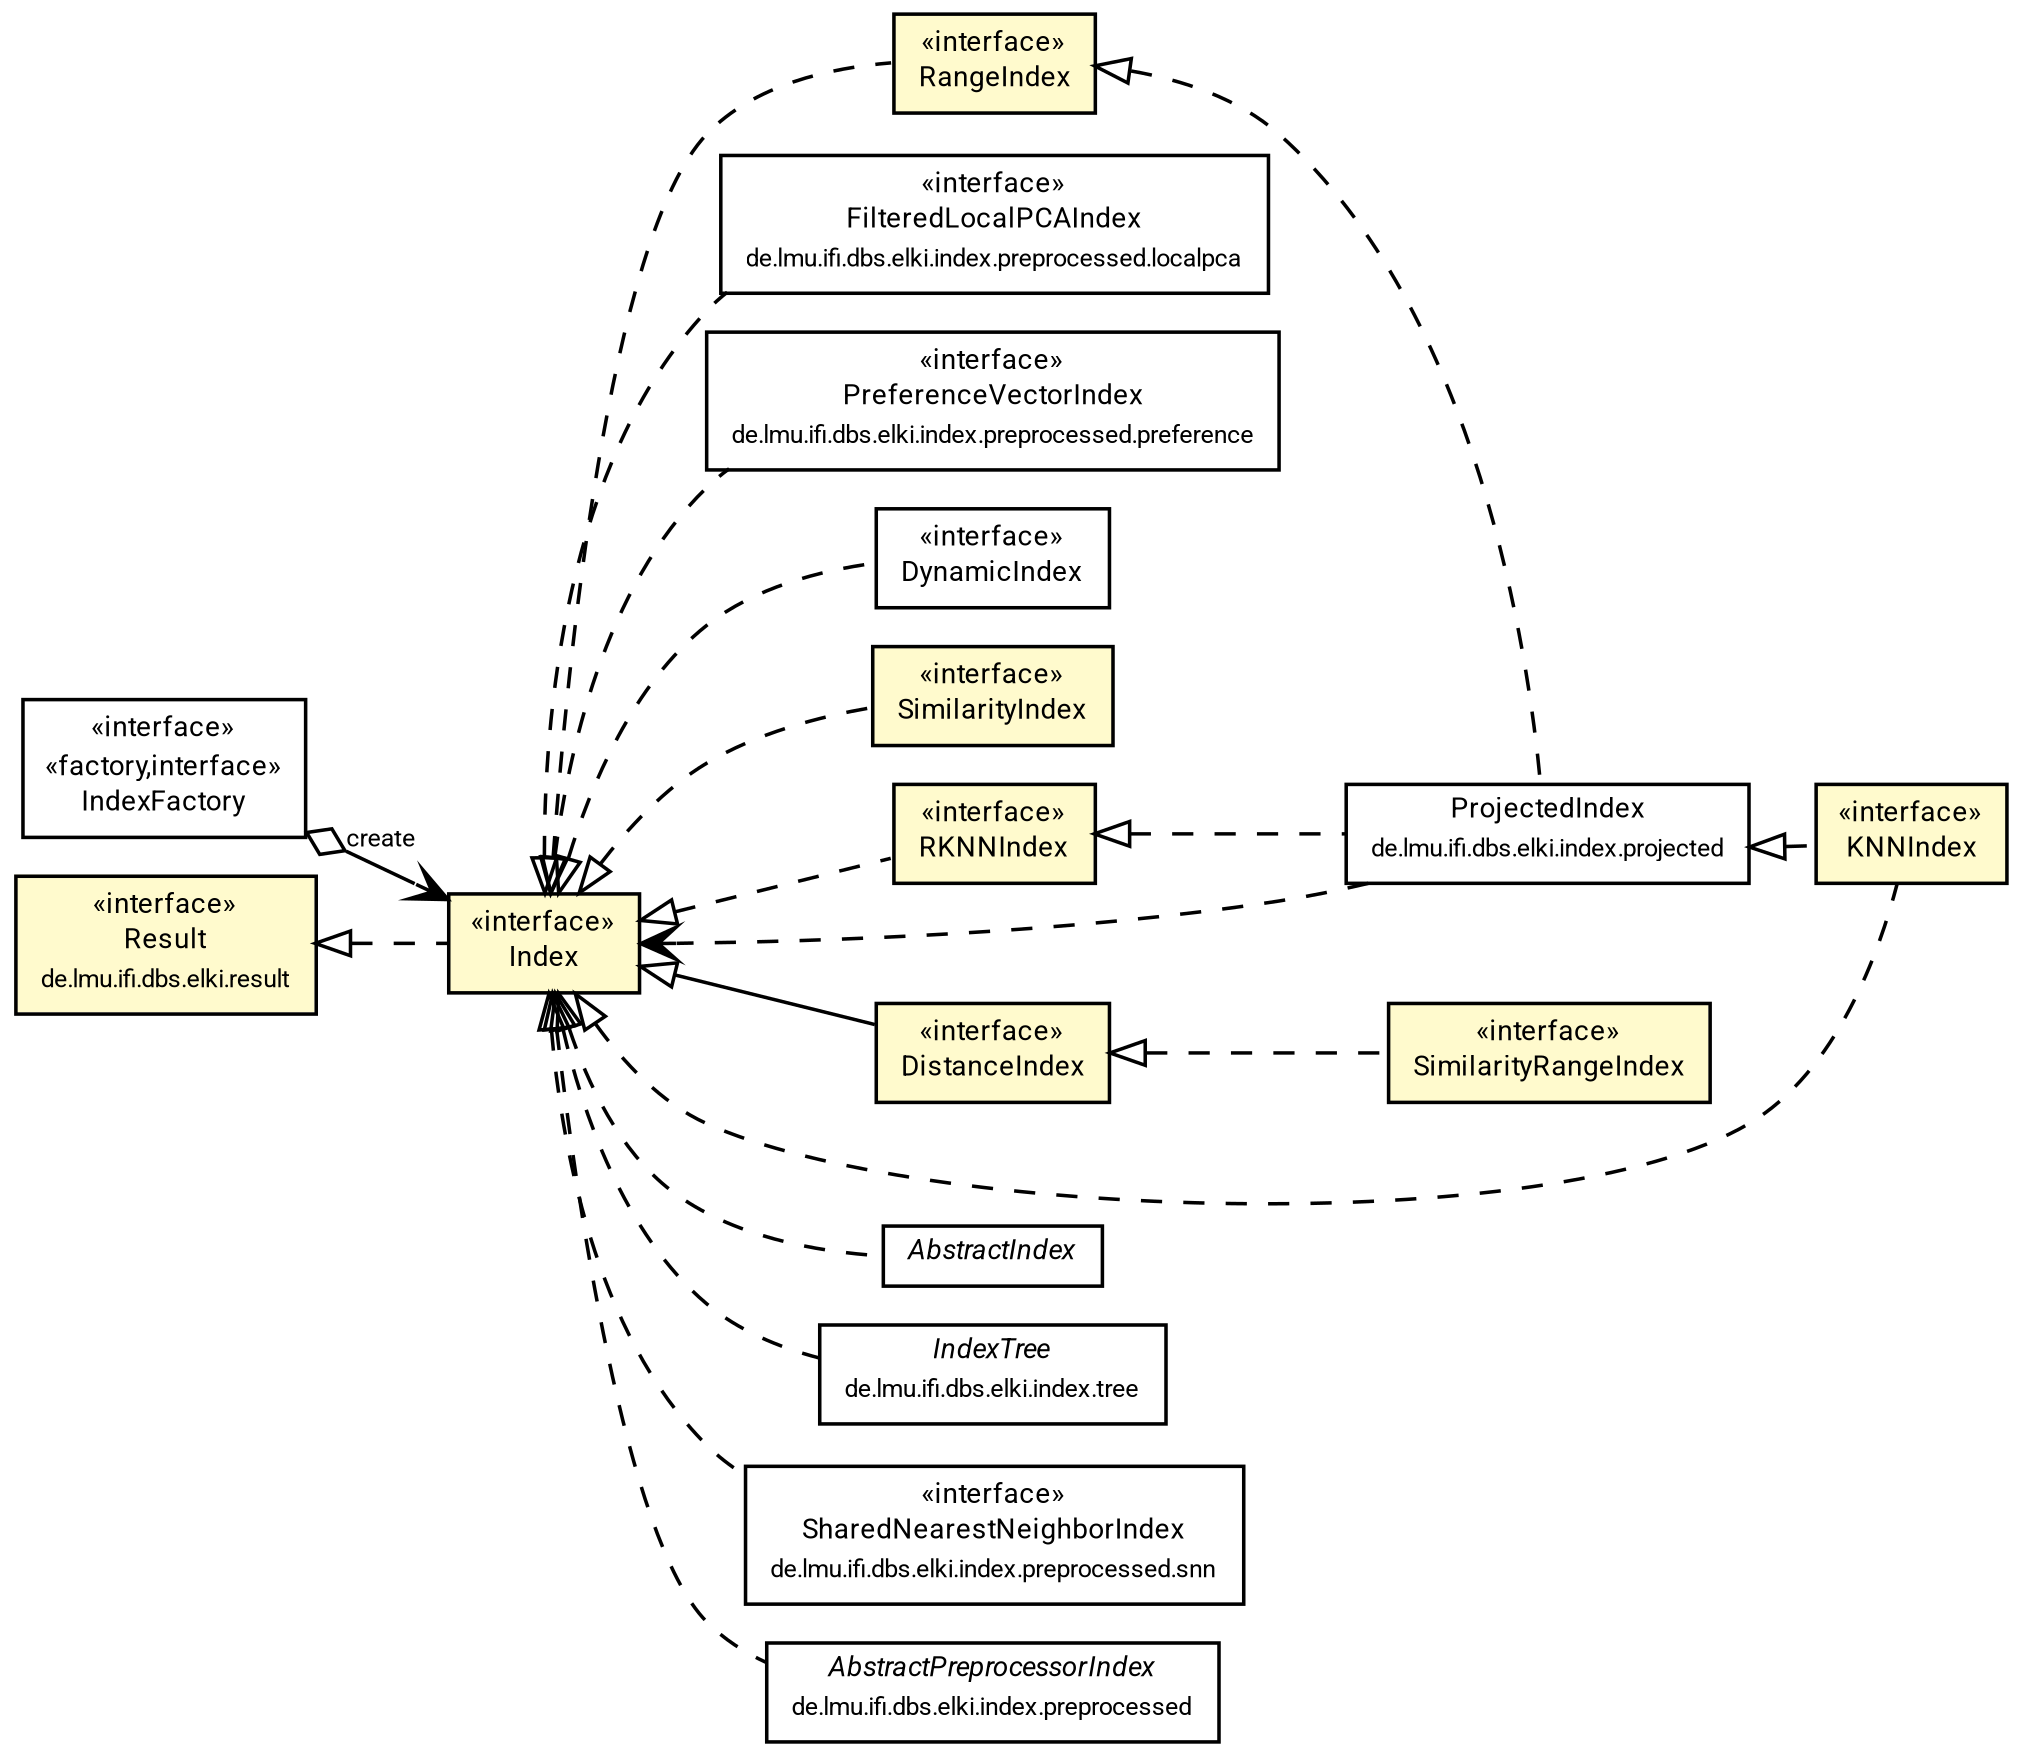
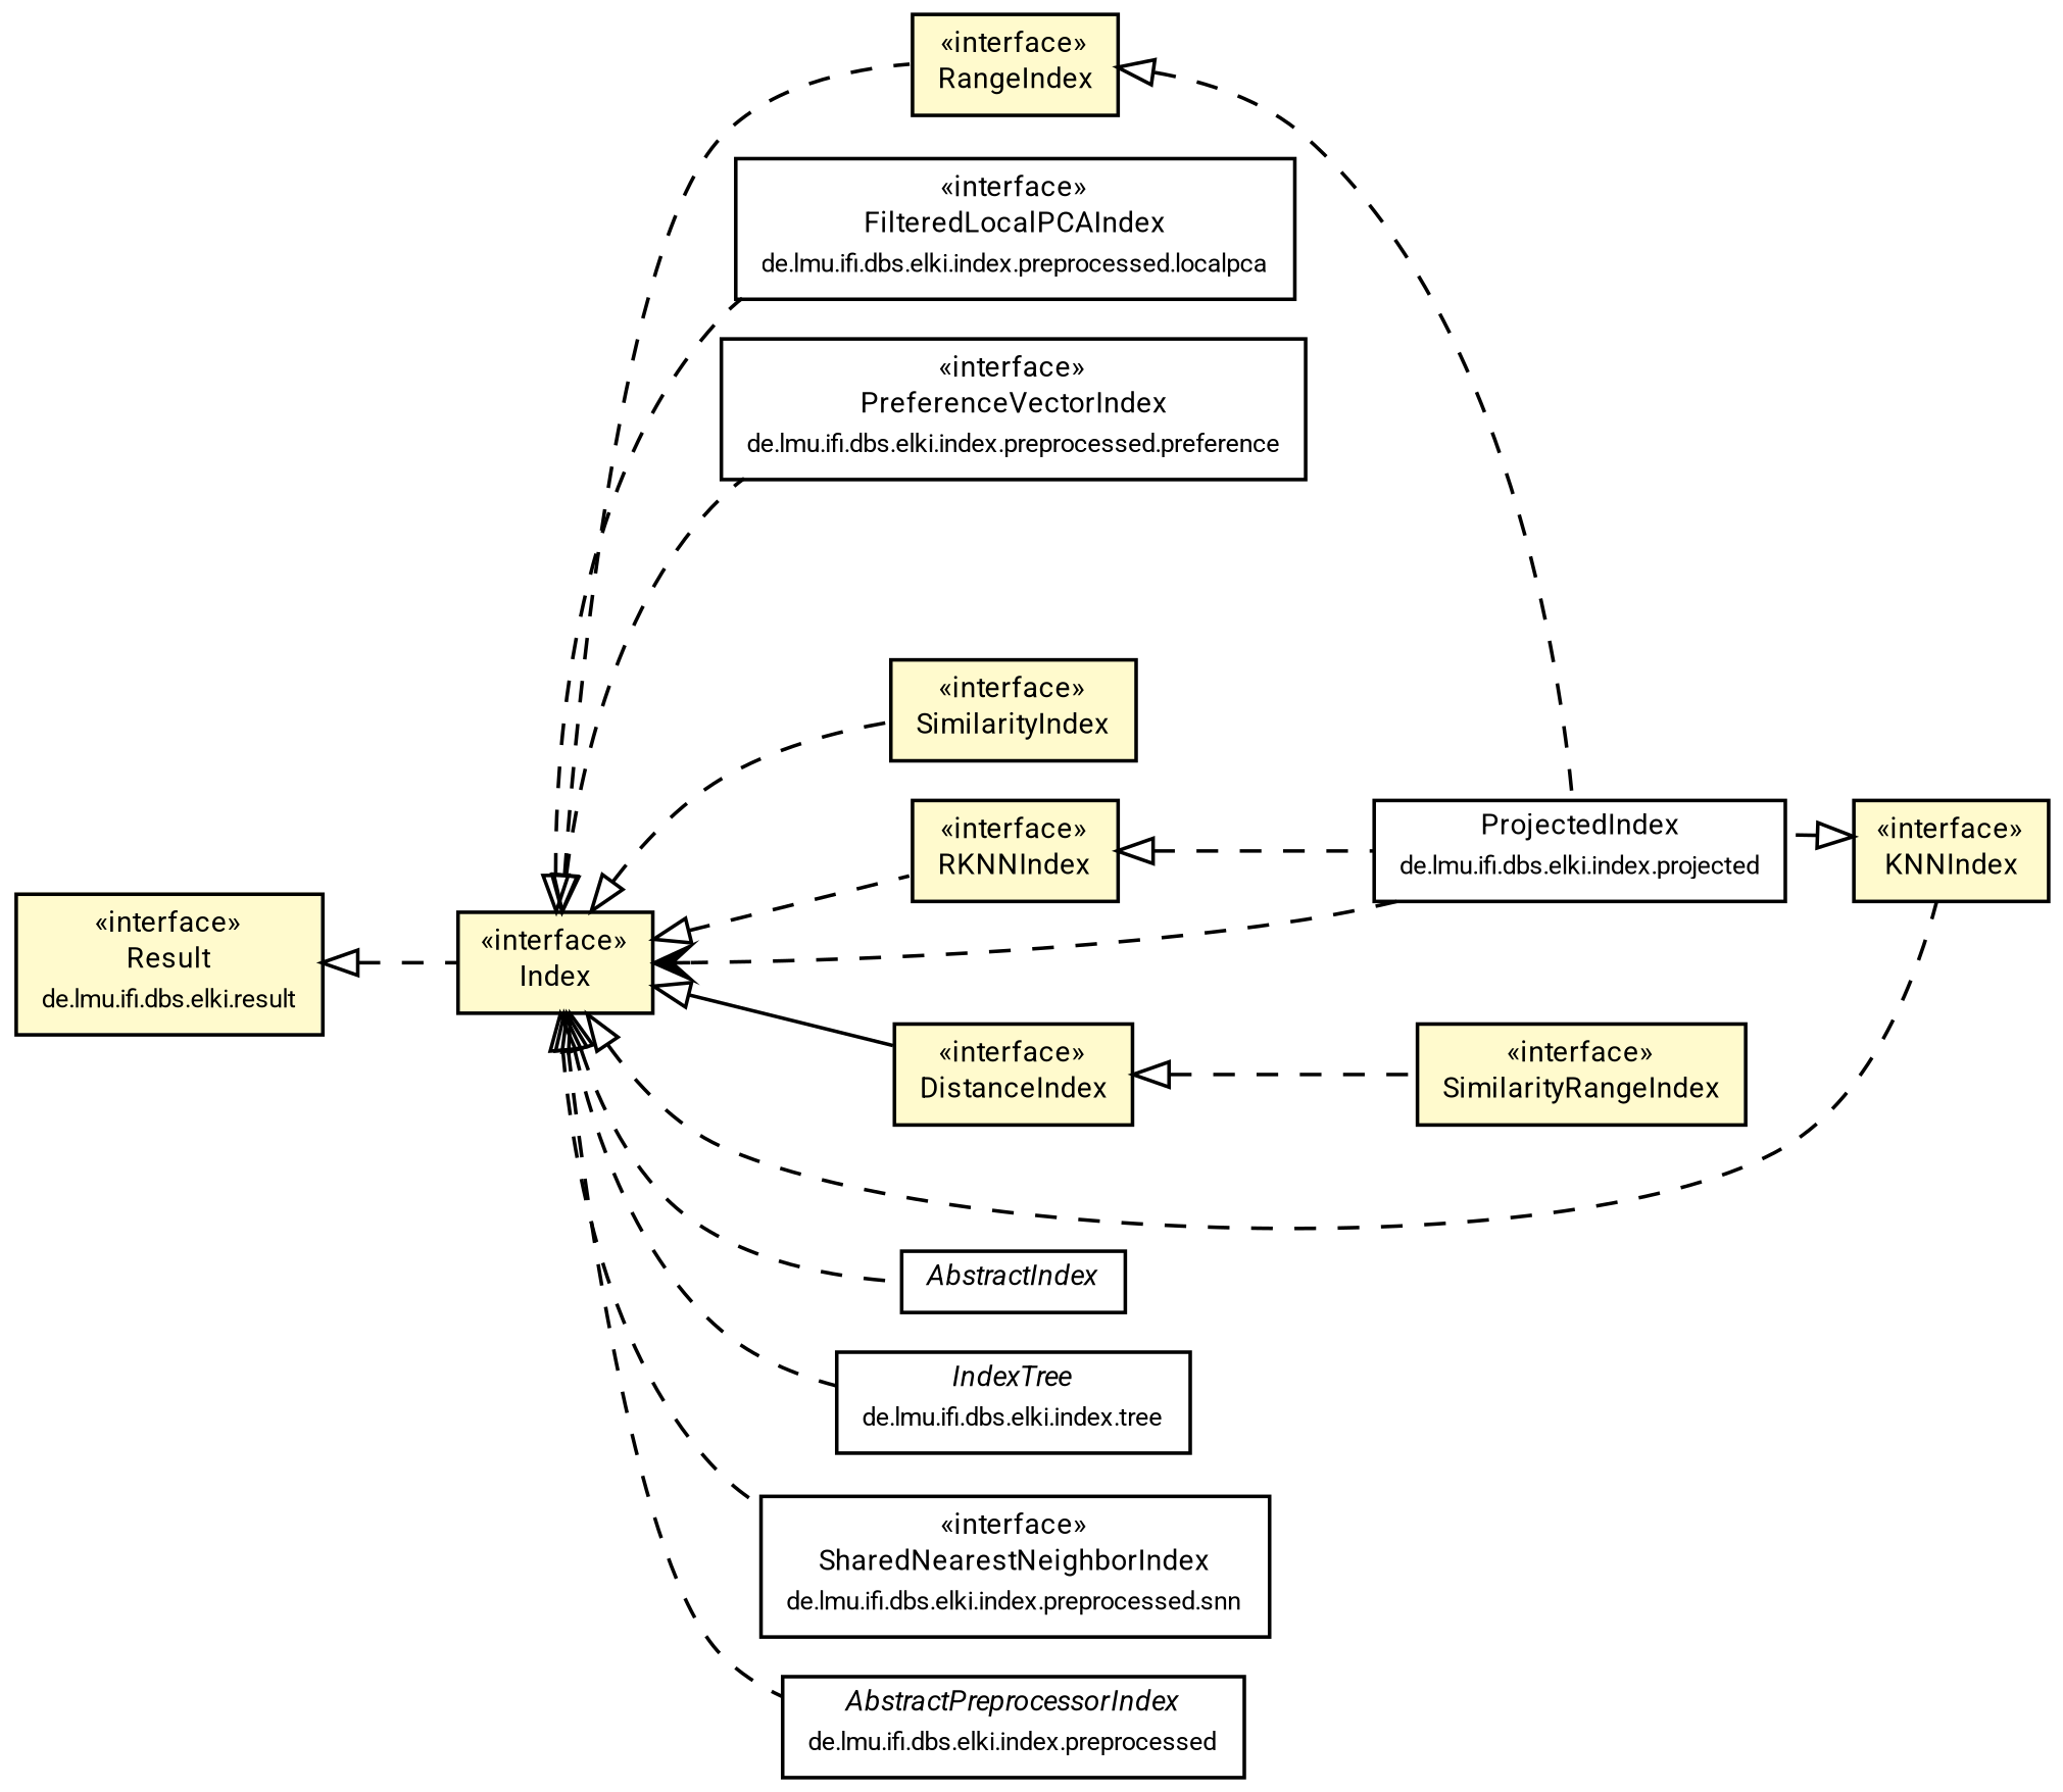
  digraph {
    nodesep=0.15
    rankdir=LR
    ranksep=0.25
    node [fontcolor=black fontname=Roboto fontsize=8 margin=0 shape=plaintext]
    edge [arrowtail=empty color=black dir=back fontname=Roboto fontsize=7 labelfontname=Roboto labelfontsize=7 style=dashed weight=9]
    n1 [height=0 label=<<table title="de.lmu.ifi.dbs.elki.index.preprocessed.localpca.FilteredLocalPCAIndex" border="0" cellborder="1" cellspacing="0" cellpadding="2" href="preprocessed/localpca/FilteredLocalPCAIndex.html" target="_parent"> 		<tr><td><table border="0" cellspacing="0" cellpadding="1"> 		<tr><td align="center" balign="center"> &#171;interface&#187; </td></tr> 		<tr><td align="center" balign="center"> <font face="Roboto">FilteredLocalPCAIndex</font> </td></tr> 		<tr><td align="center" balign="center"> <font face="Roboto" point-size="7.0">de.lmu.ifi.dbs.elki.index.preprocessed.localpca</font> </td></tr> 		</table></td></tr> 		</table>> width=0]
    n2 [height=0 label=<<table title="de.lmu.ifi.dbs.elki.index.preprocessed.preference.PreferenceVectorIndex" border="0" cellborder="1" cellspacing="0" cellpadding="2" href="preprocessed/preference/PreferenceVectorIndex.html" target="_parent"> 		<tr><td><table border="0" cellspacing="0" cellpadding="1"> 		<tr><td align="center" balign="center"> &#171;interface&#187; </td></tr> 		<tr><td align="center" balign="center"> <font face="Roboto">PreferenceVectorIndex</font> </td></tr> 		<tr><td align="center" balign="center"> <font face="Roboto" point-size="7.0">de.lmu.ifi.dbs.elki.index.preprocessed.preference</font> </td></tr> 		</table></td></tr> 		</table>> width=0]
    n3 [height=0 label=<<table title="de.lmu.ifi.dbs.elki.index.SimilarityRangeIndex" border="0" cellborder="1" cellspacing="0" cellpadding="2" bgcolor="LemonChiffon" href="SimilarityRangeIndex.html" target="_parent"> 		<tr><td><table border="0" cellspacing="0" cellpadding="1"> 		<tr><td align="center" balign="center"> &#171;interface&#187; </td></tr> 		<tr><td align="center" balign="center"> <font face="Roboto">SimilarityRangeIndex</font> </td></tr> 		</table></td></tr> 		</table>> width=0]
-   n4 [height=0 label=<<table title="de.lmu.ifi.dbs.elki.index.DynamicIndex" border="0" cellborder="1" cellspacing="0" cellpadding="2" href="DynamicIndex.html" target="_parent"> 		<tr><td><table border="0" cellspacing="0" cellpadding="1"> 		<tr><td align="center" balign="center"> &#171;interface&#187; </td></tr> 		<tr><td align="center" balign="center"> <font face="Roboto">DynamicIndex</font> </td></tr> 		</table></td></tr> 		</table>> width=0]
    n5 [height=0 label=<<table title="de.lmu.ifi.dbs.elki.index.SimilarityIndex" border="0" cellborder="1" cellspacing="0" cellpadding="2" bgcolor="LemonChiffon" href="SimilarityIndex.html" target="_parent"> 		<tr><td><table border="0" cellspacing="0" cellpadding="1"> 		<tr><td align="center" balign="center"> &#171;interface&#187; </td></tr> 		<tr><td align="center" balign="center"> <font face="Roboto">SimilarityIndex</font> </td></tr> 		</table></td></tr> 		</table>> width=0]
    n6 [height=0 label=<<table title="de.lmu.ifi.dbs.elki.index.RangeIndex" border="0" cellborder="1" cellspacing="0" cellpadding="2" bgcolor="LemonChiffon" href="RangeIndex.html" target="_parent"> 		<tr><td><table border="0" cellspacing="0" cellpadding="1"> 		<tr><td align="center" balign="center"> &#171;interface&#187; </td></tr> 		<tr><td align="center" balign="center"> <font face="Roboto">RangeIndex</font> </td></tr> 		</table></td></tr> 		</table>> width=0]
    n7 [height=0 label=<<table title="de.lmu.ifi.dbs.elki.index.projected.ProjectedIndex" border="0" cellborder="1" cellspacing="0" cellpadding="2" href="projected/ProjectedIndex.html" target="_parent"> 		<tr><td><table border="0" cellspacing="0" cellpadding="1"> 		<tr><td align="center" balign="center"> <font face="Roboto">ProjectedIndex</font> </td></tr> 		<tr><td align="center" balign="center"> <font face="Roboto" point-size="7.0">de.lmu.ifi.dbs.elki.index.projected</font> </td></tr> 		</table></td></tr> 		</table>> width=0]
    n8 [height=0 label=<<table title="de.lmu.ifi.dbs.elki.index.Index" border="0" cellborder="1" cellspacing="0" cellpadding="2" bgcolor="lemonChiffon" href="Index.html" target="_parent"> 		<tr><td><table border="0" cellspacing="0" cellpadding="1"> 		<tr><td align="center" balign="center"> &#171;interface&#187; </td></tr> 		<tr><td align="center" balign="center"> <font face="Roboto">Index</font> </td></tr> 		</table></td></tr> 		</table>> width=0]
    n9 [height=0 label=<<table title="de.lmu.ifi.dbs.elki.index.DistanceIndex" border="0" cellborder="1" cellspacing="0" cellpadding="2" bgcolor="LemonChiffon" href="DistanceIndex.html" target="_parent"> 		<tr><td><table border="0" cellspacing="0" cellpadding="1"> 		<tr><td align="center" balign="center"> &#171;interface&#187; </td></tr> 		<tr><td align="center" balign="center"> <font face="Roboto">DistanceIndex</font> </td></tr> 		</table></td></tr> 		</table>> width=0]
    n10 [height=0 label=<<table title="de.lmu.ifi.dbs.elki.index.KNNIndex" border="0" cellborder="1" cellspacing="0" cellpadding="2" bgcolor="LemonChiffon" href="KNNIndex.html" target="_parent"> 		<tr><td><table border="0" cellspacing="0" cellpadding="1"> 		<tr><td align="center" balign="center"> &#171;interface&#187; </td></tr> 		<tr><td align="center" balign="center"> <font face="Roboto">KNNIndex</font> </td></tr> 		</table></td></tr> 		</table>> width=0]
    n11 [height=0 label=<<table title="de.lmu.ifi.dbs.elki.index.RKNNIndex" border="0" cellborder="1" cellspacing="0" cellpadding="2" bgcolor="LemonChiffon" href="RKNNIndex.html" target="_parent"> 		<tr><td><table border="0" cellspacing="0" cellpadding="1"> 		<tr><td align="center" balign="center"> &#171;interface&#187; </td></tr> 		<tr><td align="center" balign="center"> <font face="Roboto">RKNNIndex</font> </td></tr> 		</table></td></tr> 		</table>> width=0]
    n12 [height=0 label=<<table title="de.lmu.ifi.dbs.elki.index.AbstractIndex" border="0" cellborder="1" cellspacing="0" cellpadding="2" href="AbstractIndex.html" target="_parent"> 		<tr><td><table border="0" cellspacing="0" cellpadding="1"> 		<tr><td align="center" balign="center"> <font face="Roboto"><i>AbstractIndex</i></font> </td></tr> 		</table></td></tr> 		</table>> width=0]
    n13 [height=0 label=<<table title="de.lmu.ifi.dbs.elki.index.tree.IndexTree" border="0" cellborder="1" cellspacing="0" cellpadding="2" href="tree/IndexTree.html" target="_parent"> 		<tr><td><table border="0" cellspacing="0" cellpadding="1"> 		<tr><td align="center" balign="center"> <font face="Roboto"><i>IndexTree</i></font> </td></tr> 		<tr><td align="center" balign="center"> <font face="Roboto" point-size="7.0">de.lmu.ifi.dbs.elki.index.tree</font> </td></tr> 		</table></td></tr> 		</table>> width=0]
    n14 [height=0 label=<<table title="de.lmu.ifi.dbs.elki.index.preprocessed.snn.SharedNearestNeighborIndex" border="0" cellborder="1" cellspacing="0" cellpadding="2" href="preprocessed/snn/SharedNearestNeighborIndex.html" target="_parent"> 		<tr><td><table border="0" cellspacing="0" cellpadding="1"> 		<tr><td align="center" balign="center"> &#171;interface&#187; </td></tr> 		<tr><td align="center" balign="center"> <font face="Roboto">SharedNearestNeighborIndex</font> </td></tr> 		<tr><td align="center" balign="center"> <font face="Roboto" point-size="7.0">de.lmu.ifi.dbs.elki.index.preprocessed.snn</font> </td></tr> 		</table></td></tr> 		</table>> width=0]
    n15 [height=0 label=<<table title="de.lmu.ifi.dbs.elki.index.preprocessed.AbstractPreprocessorIndex" border="0" cellborder="1" cellspacing="0" cellpadding="2" href="preprocessed/AbstractPreprocessorIndex.html" target="_parent"> 		<tr><td><table border="0" cellspacing="0" cellpadding="1"> 		<tr><td align="center" balign="center"> <font face="Roboto"><i>AbstractPreprocessorIndex</i></font> </td></tr> 		<tr><td align="center" balign="center"> <font face="Roboto" point-size="7.0">de.lmu.ifi.dbs.elki.index.preprocessed</font> </td></tr> 		</table></td></tr> 		</table>> width=0]
-   n16 [height=0 label=<<table title="de.lmu.ifi.dbs.elki.index.IndexFactory" border="0" cellborder="1" cellspacing="0" cellpadding="2" href="IndexFactory.html" target="_parent"> 		<tr><td><table border="0" cellspacing="0" cellpadding="1"> 		<tr><td align="center" balign="center"> &#171;interface&#187; </td></tr> 		<tr><td align="center" balign="center"> &#171;factory,interface&#187; </td></tr> 		<tr><td align="center" balign="center"> <font face="Roboto">IndexFactory</font> </td></tr> 		</table></td></tr> 		</table>> width=0]
    n17 [height=0 label=<<table title="de.lmu.ifi.dbs.elki.result.Result" border="0" cellborder="1" cellspacing="0" cellpadding="2" bgcolor="LemonChiffon" href="../result/Result.html" target="_parent"> 		<tr><td><table border="0" cellspacing="0" cellpadding="1"> 		<tr><td align="center" balign="center"> &#171;interface&#187; </td></tr> 		<tr><td align="center" balign="center"> <font face="Roboto">Result</font> </td></tr> 		<tr><td align="center" balign="center"> <font face="Roboto" point-size="7.0">de.lmu.ifi.dbs.elki.result</font> </td></tr> 		</table></td></tr> 		</table>> width=0]
    n6 -> n7
    n7 -> n8 [arrowhead=open weight=1 arrowtail="" dir=""]
    n8 -> n1
    n8 -> n2
-   n8 -> n4
    n8 -> n5
    n8 -> n6
    n8 -> n9 [style=solid]
    n8 -> n10
    n8 -> n11
    n8 -> n12
    n8 -> n13
    n8 -> n14
    n8 -> n15
    n9 -> n3
-   n7 -> n10
+   n10 -> n7
    n11 -> n7
-   n16 -> n8 [arrowhead=open arrowtail=ediamond dir=both label=create weight=3 style=""]
    n17 -> n8
  }
